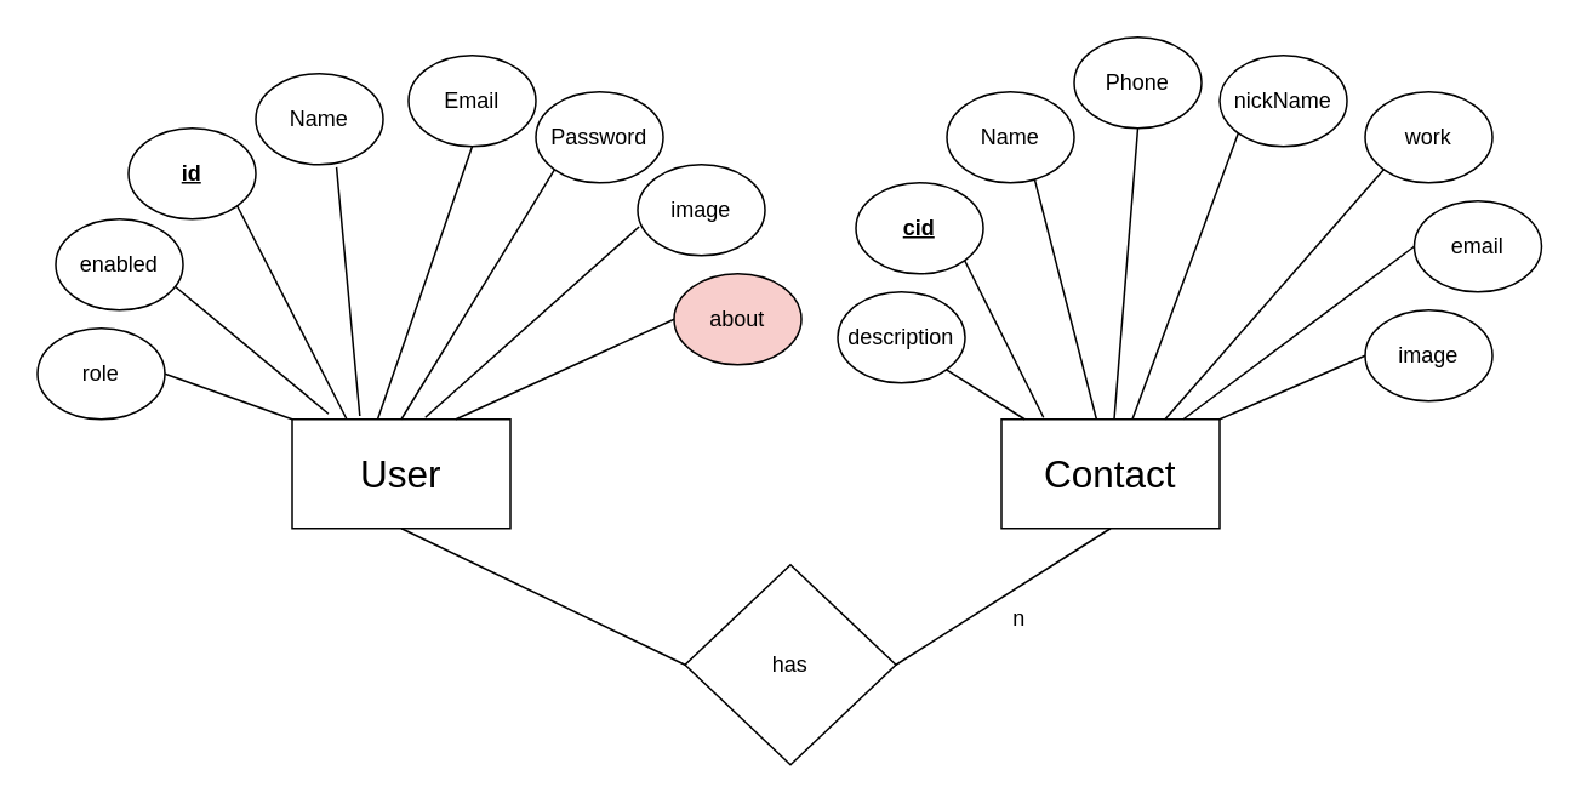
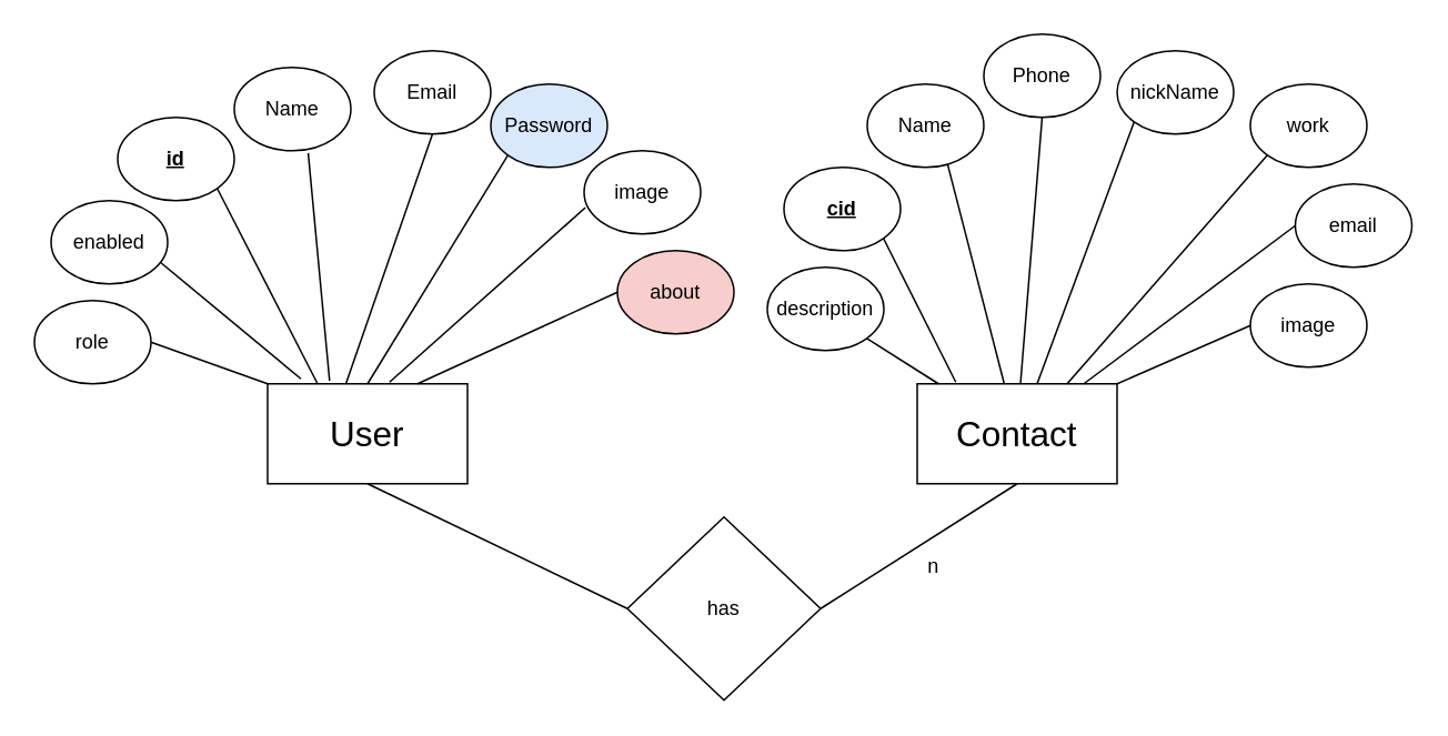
  <mxCell id="0" />
  <mxCell id="1" parent="0" />
  <mxCell id="2" value="&lt;font style=&quot;font-size: 21px&quot;&gt;User&lt;/font&gt;" style="rounded=0;whiteSpace=wrap;html=1;" vertex="1" parent="1"><mxGeometry x="160" y="230" width="120" height="60" as="geometry" /></mxCell>
  <mxCell id="3" value="&lt;font style=&quot;font-size: 21px&quot;&gt;Contact&lt;/font&gt;" style="rounded=0;whiteSpace=wrap;html=1;" vertex="1" parent="1"><mxGeometry x="550" y="230" width="120" height="60" as="geometry" /></mxCell>
  <mxCell id="4" value="&lt;u&gt;&lt;b&gt;id&lt;/b&gt;&lt;/u&gt;" style="ellipse;whiteSpace=wrap;html=1;" vertex="1" parent="1"><mxGeometry x="70" y="70" width="70" height="50" as="geometry" /></mxCell>
  <mxCell id="5" value="Name&lt;br&gt;" style="ellipse;whiteSpace=wrap;html=1;" vertex="1" parent="1"><mxGeometry x="140" y="40" width="70" height="50" as="geometry" /></mxCell>
  <mxCell id="6" value="Email" style="ellipse;whiteSpace=wrap;html=1;" vertex="1" parent="1"><mxGeometry x="224" y="30" width="70" height="50" as="geometry" /></mxCell>
- <mxCell id="7" value="Password" style="ellipse;whiteSpace=wrap;html=1;" vertex="1" parent="1"><mxGeometry x="294" y="50" width="70" height="50" as="geometry" /></mxCell>
+ <mxCell id="7" value="Password" style="ellipse;whiteSpace=wrap;html=1;fillColor=#dae8fc;" vertex="1" parent="1"><mxGeometry x="294" y="50" width="70" height="50" as="geometry" /></mxCell>
  <mxCell id="8" value="about" style="ellipse;whiteSpace=wrap;html=1;fillColor=#f8cecc;" vertex="1" parent="1"><mxGeometry x="370" y="150" width="70" height="50" as="geometry" /></mxCell>
  <mxCell id="9" value="enabled" style="ellipse;whiteSpace=wrap;html=1;" vertex="1" parent="1"><mxGeometry x="30" y="120" width="70" height="50" as="geometry" /></mxCell>
  <mxCell id="10" value="image" style="ellipse;whiteSpace=wrap;html=1;" vertex="1" parent="1"><mxGeometry x="350" y="90" width="70" height="50" as="geometry" /></mxCell>
  <mxCell id="11" value="role" style="ellipse;whiteSpace=wrap;html=1;" vertex="1" parent="1"><mxGeometry y="180" width="70" height="50" as="geometry" x="20" /></mxCell>
  <mxCell id="12" value="" style="endArrow=none;html=1;entryX=1;entryY=0.5;entryDx=0;entryDy=0;exitX=0;exitY=0;exitDx=0;exitDy=0;" edge="1" parent="1" source="2" target="11"><mxGeometry width="50" height="50" relative="1" as="geometry"><mxPoint x="410" y="220" as="sourcePoint" /><mxPoint x="280" y="180" as="targetPoint" /></mxGeometry></mxCell>
  <mxCell id="13" value="" style="endArrow=none;html=1;entryX=0.937;entryY=0.74;entryDx=0;entryDy=0;entryPerimeter=0;" edge="1" parent="1" target="9"><mxGeometry width="50" height="50" relative="1" as="geometry"><mxPoint x="180" y="227" as="sourcePoint" /><mxPoint x="100" y="215" as="targetPoint" /><Array as="points" /></mxGeometry></mxCell>
  <mxCell id="14" value="" style="endArrow=none;html=1;entryX=1;entryY=1;entryDx=0;entryDy=0;" edge="1" parent="1" target="4"><mxGeometry width="50" height="50" relative="1" as="geometry"><mxPoint x="190" y="230" as="sourcePoint" /><mxPoint x="105.59" y="167" as="targetPoint" /><Array as="points" /></mxGeometry></mxCell>
  <mxCell id="15" value="" style="endArrow=none;html=1;entryX=0.634;entryY=1.028;entryDx=0;entryDy=0;exitX=0.31;exitY=-0.03;exitDx=0;exitDy=0;exitPerimeter=0;entryPerimeter=0;" edge="1" parent="1" source="2" target="5"><mxGeometry width="50" height="50" relative="1" as="geometry"><mxPoint x="200" y="240" as="sourcePoint" /><mxPoint x="139.749" y="122.678" as="targetPoint" /><Array as="points" /></mxGeometry></mxCell>
  <mxCell id="16" value="" style="endArrow=none;html=1;entryX=0.5;entryY=1;entryDx=0;entryDy=0;" edge="1" parent="1" target="6"><mxGeometry width="50" height="50" relative="1" as="geometry"><mxPoint x="207" y="230" as="sourcePoint" /><mxPoint x="194.38" y="101.4" as="targetPoint" /><Array as="points" /></mxGeometry></mxCell>
  <mxCell id="17" value="" style="endArrow=none;html=1;entryX=0;entryY=1;entryDx=0;entryDy=0;exitX=0.5;exitY=0;exitDx=0;exitDy=0;" edge="1" parent="1" source="2" target="7"><mxGeometry width="50" height="50" relative="1" as="geometry"><mxPoint x="217" y="240" as="sourcePoint" /><mxPoint x="269" y="90" as="targetPoint" /><Array as="points" /></mxGeometry></mxCell>
  <mxCell id="18" value="" style="endArrow=none;html=1;entryX=0.011;entryY=0.684;entryDx=0;entryDy=0;exitX=0.61;exitY=-0.017;exitDx=0;exitDy=0;exitPerimeter=0;entryPerimeter=0;" edge="1" parent="1" source="2" target="10"><mxGeometry width="50" height="50" relative="1" as="geometry"><mxPoint x="230" y="240" as="sourcePoint" /><mxPoint x="314.251" y="102.678" as="targetPoint" /><Array as="points" /></mxGeometry></mxCell>
  <mxCell id="19" value="" style="endArrow=none;html=1;entryX=0;entryY=0.5;entryDx=0;entryDy=0;" edge="1" parent="1" target="8"><mxGeometry width="50" height="50" relative="1" as="geometry"><mxPoint x="250" y="230" as="sourcePoint" /><mxPoint x="360.77" y="134.2" as="targetPoint" /><Array as="points" /></mxGeometry></mxCell>
  <mxCell id="20" value="&lt;u&gt;&lt;b&gt;cid&lt;/b&gt;&lt;/u&gt;" style="ellipse;whiteSpace=wrap;html=1;rotation=0;" vertex="1" parent="1"><mxGeometry x="470" y="100" width="70" height="50" as="geometry" /></mxCell>
  <mxCell id="21" value="Name" style="ellipse;whiteSpace=wrap;html=1;" vertex="1" parent="1"><mxGeometry x="520" y="50" width="70" height="50" as="geometry" /></mxCell>
  <mxCell id="22" value="Phone" style="ellipse;whiteSpace=wrap;html=1;" vertex="1" parent="1"><mxGeometry x="590" y="20" width="70" height="50" as="geometry" /></mxCell>
  <mxCell id="23" value="nickName" style="ellipse;whiteSpace=wrap;html=1;" vertex="1" parent="1"><mxGeometry x="670" y="30" width="70" height="50" as="geometry" /></mxCell>
  <mxCell id="24" value="work" style="ellipse;whiteSpace=wrap;html=1;" vertex="1" parent="1"><mxGeometry x="750" y="50" width="70" height="50" as="geometry" /></mxCell>
  <mxCell id="25" value="email" style="ellipse;whiteSpace=wrap;html=1;" vertex="1" parent="1"><mxGeometry x="777" y="110" width="70" height="50" as="geometry" /></mxCell>
  <mxCell id="26" value="image" style="ellipse;whiteSpace=wrap;html=1;" vertex="1" parent="1"><mxGeometry x="750" y="170" width="70" height="50" as="geometry" /></mxCell>
  <mxCell id="27" value="description" style="ellipse;whiteSpace=wrap;html=1;" vertex="1" parent="1"><mxGeometry x="460" y="160" width="70" height="50" as="geometry" /></mxCell>
  <mxCell id="28" value="" style="endArrow=none;html=1;entryX=1;entryY=1;entryDx=0;entryDy=0;" edge="1" parent="1" source="3" target="27"><mxGeometry width="50" height="50" relative="1" as="geometry"><mxPoint x="550" y="220" as="sourcePoint" /><mxPoint x="460" y="180" as="targetPoint" /></mxGeometry></mxCell>
  <mxCell id="29" value="" style="endArrow=none;html=1;entryX=1;entryY=1;entryDx=0;entryDy=0;exitX=0.193;exitY=-0.017;exitDx=0;exitDy=0;exitPerimeter=0;" edge="1" parent="1" source="3" target="20"><mxGeometry width="50" height="50" relative="1" as="geometry"><mxPoint x="572.766" y="240" as="sourcePoint" /><mxPoint x="529.749" y="212.678" as="targetPoint" /></mxGeometry></mxCell>
  <mxCell id="30" value="" style="endArrow=none;html=1;entryX=0.691;entryY=0.972;entryDx=0;entryDy=0;entryPerimeter=0;" edge="1" parent="1" source="3" target="21"><mxGeometry width="50" height="50" relative="1" as="geometry"><mxPoint x="583" y="220" as="sourcePoint" /><mxPoint x="539.749" y="152.678" as="targetPoint" /></mxGeometry></mxCell>
  <mxCell id="31" value="" style="endArrow=none;html=1;entryX=0.5;entryY=1;entryDx=0;entryDy=0;" edge="1" parent="1" target="22"><mxGeometry width="50" height="50" relative="1" as="geometry"><mxPoint x="612" y="230" as="sourcePoint" /><mxPoint x="578.37" y="108.6" as="targetPoint" /></mxGeometry></mxCell>
  <mxCell id="32" value="" style="endArrow=none;html=1;entryX=0;entryY=1;entryDx=0;entryDy=0;" edge="1" parent="1" target="23"><mxGeometry width="50" height="50" relative="1" as="geometry"><mxPoint x="622" y="230" as="sourcePoint" /><mxPoint x="635" y="80" as="targetPoint" /></mxGeometry></mxCell>
  <mxCell id="33" value="" style="endArrow=none;html=1;entryX=0;entryY=1;entryDx=0;entryDy=0;exitX=0.75;exitY=0;exitDx=0;exitDy=0;" edge="1" parent="1" source="3" target="24"><mxGeometry width="50" height="50" relative="1" as="geometry"><mxPoint x="632" y="240" as="sourcePoint" /><mxPoint x="690.251" y="82.678" as="targetPoint" /></mxGeometry></mxCell>
  <mxCell id="34" value="" style="endArrow=none;html=1;entryX=0;entryY=0.5;entryDx=0;entryDy=0;" edge="1" parent="1" target="25"><mxGeometry width="50" height="50" relative="1" as="geometry"><mxPoint x="650" y="230" as="sourcePoint" /><mxPoint x="770.251" y="102.678" as="targetPoint" /></mxGeometry></mxCell>
  <mxCell id="35" value="" style="endArrow=none;html=1;entryX=0;entryY=0.5;entryDx=0;entryDy=0;exitX=1;exitY=0;exitDx=0;exitDy=0;" edge="1" parent="1" source="3" target="26"><mxGeometry width="50" height="50" relative="1" as="geometry"><mxPoint x="660" y="240" as="sourcePoint" /><mxPoint x="787" y="145" as="targetPoint" /></mxGeometry></mxCell>
  <mxCell id="36" value="has" style="rhombus;whiteSpace=wrap;html=1;" vertex="1" parent="1"><mxGeometry x="376" y="310" width="116" height="110" as="geometry" /></mxCell>
  <mxCell id="37" value="" style="endArrow=none;html=1;exitX=0.5;exitY=1;exitDx=0;exitDy=0;entryX=0;entryY=0.5;entryDx=0;entryDy=0;" edge="1" parent="1" source="2" target="36"><mxGeometry width="50" height="50" relative="1" as="geometry"><mxPoint x="410" y="230" as="sourcePoint" /><mxPoint x="460" y="180" as="targetPoint" /></mxGeometry></mxCell>
  <mxCell id="38" value="" style="endArrow=none;html=1;exitX=1;exitY=0.5;exitDx=0;exitDy=0;entryX=0.5;entryY=1;entryDx=0;entryDy=0;" edge="1" parent="1" source="36" target="3"><mxGeometry width="50" height="50" relative="1" as="geometry"><mxPoint x="230" y="300" as="sourcePoint" /><mxPoint x="386" y="375" as="targetPoint" /></mxGeometry></mxCell>
  <mxCell id="39" value="n" style="text;html=1;strokeColor=none;fillColor=none;align=center;verticalAlign=middle;whiteSpace=wrap;rounded=0;" vertex="1" parent="1"><mxGeometry x="540" y="330" width="40" height="20" as="geometry" /></mxCell>
